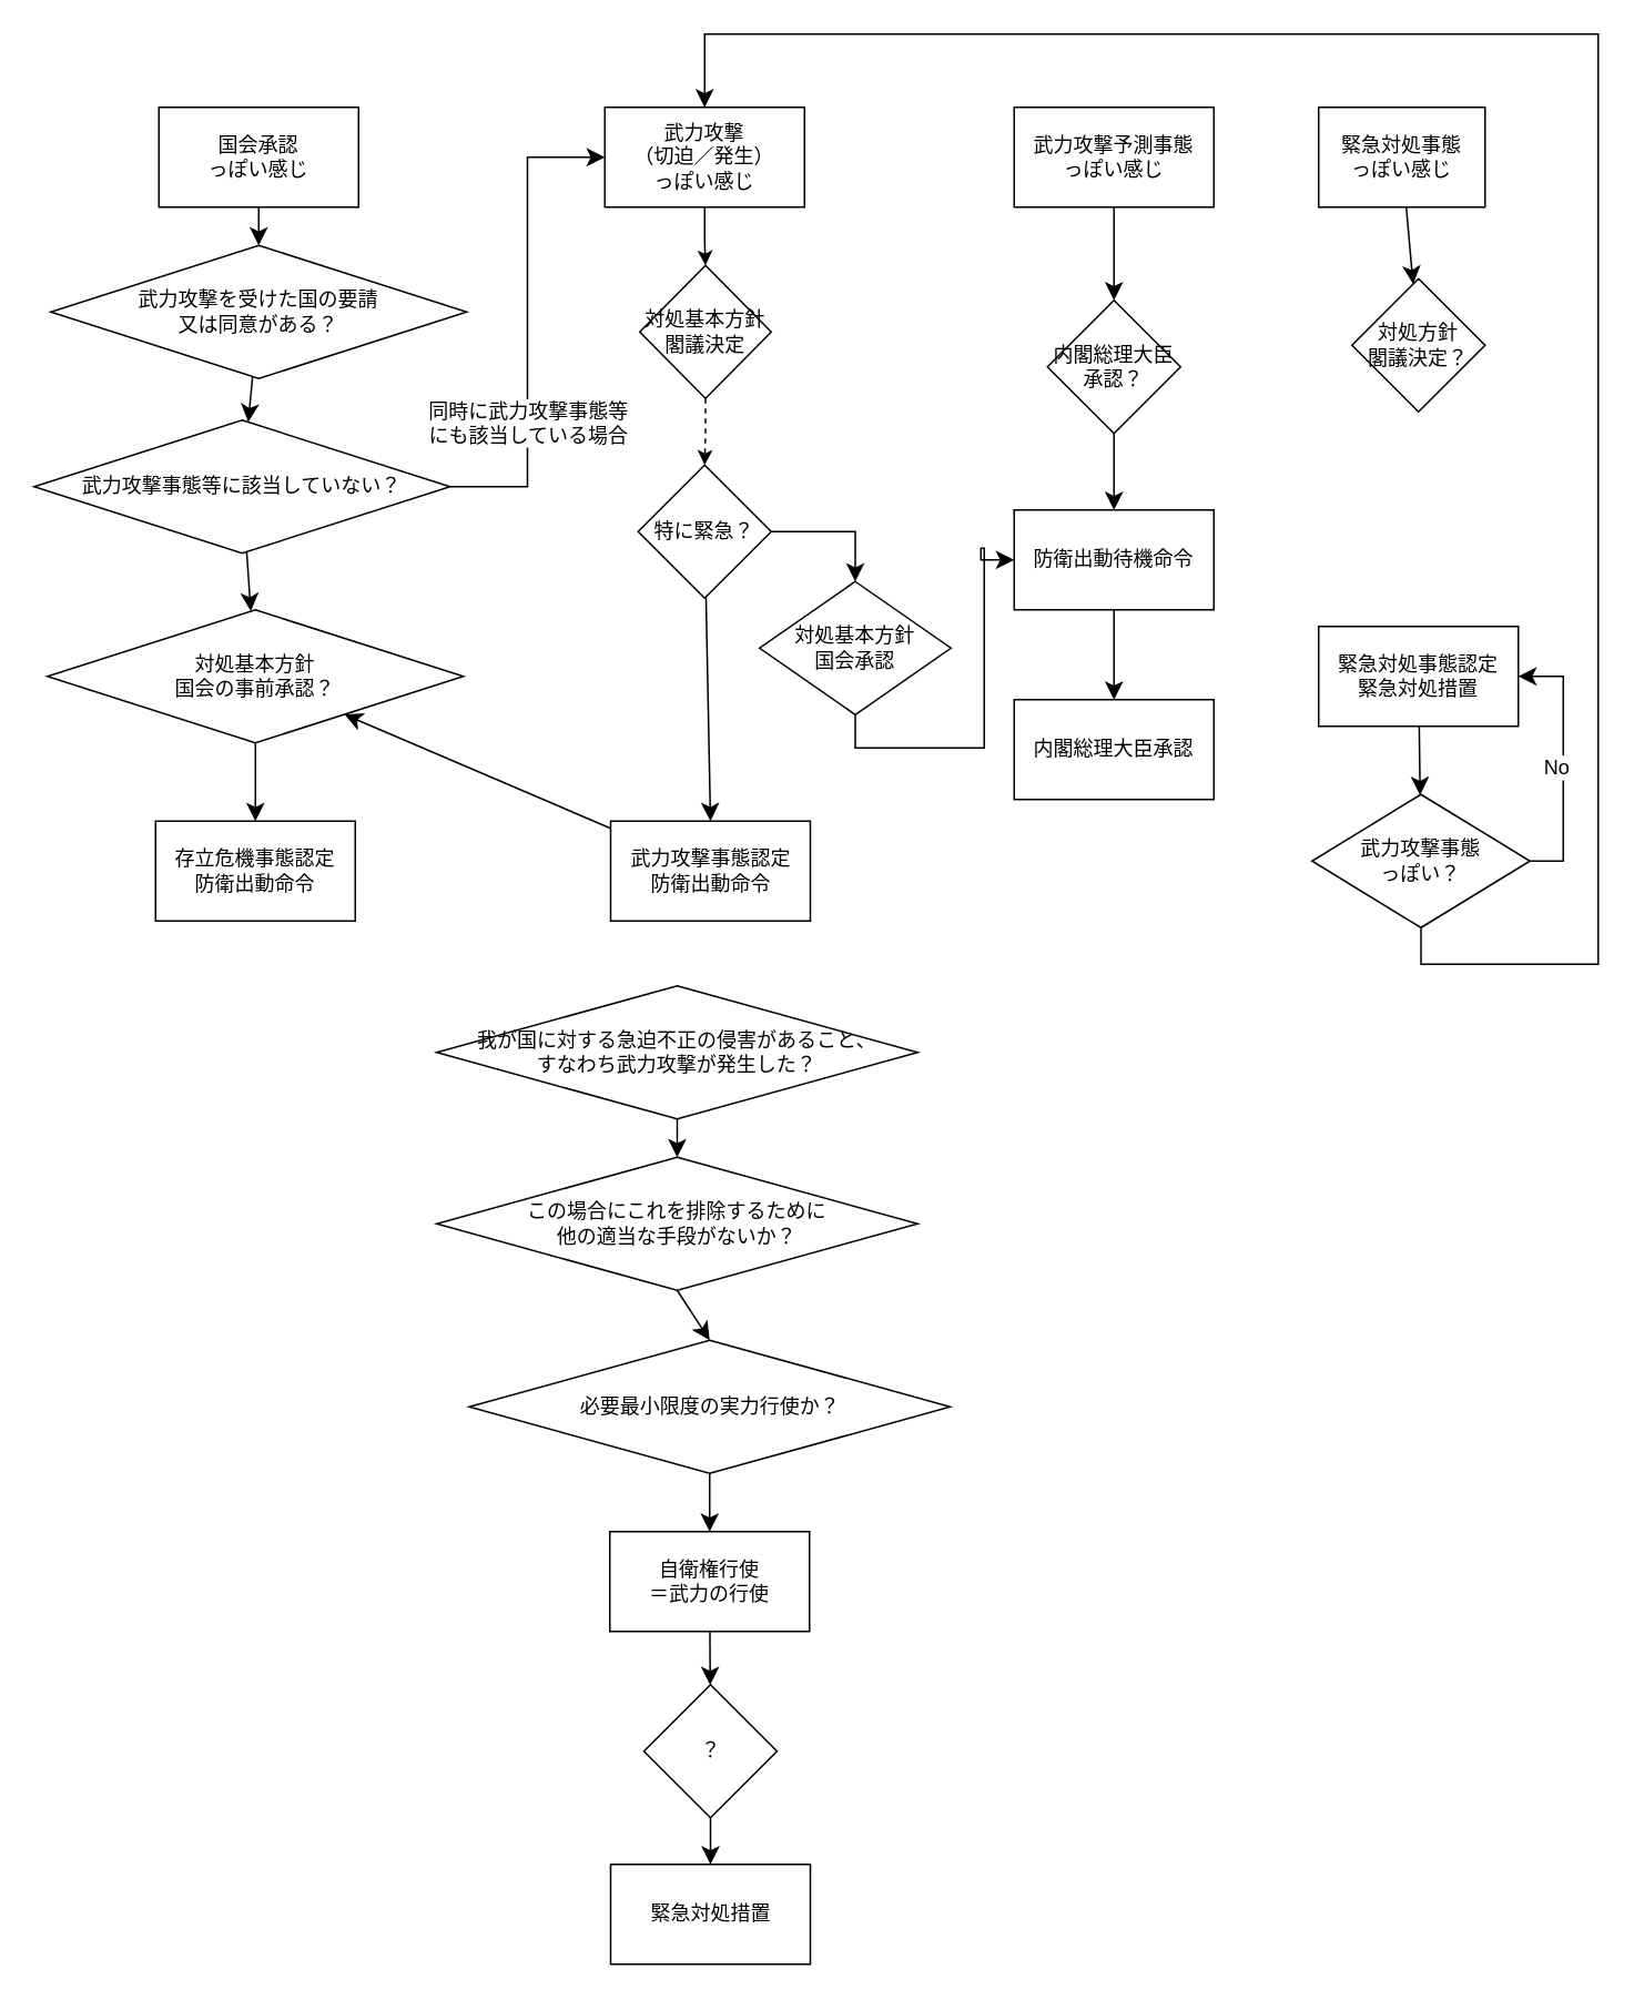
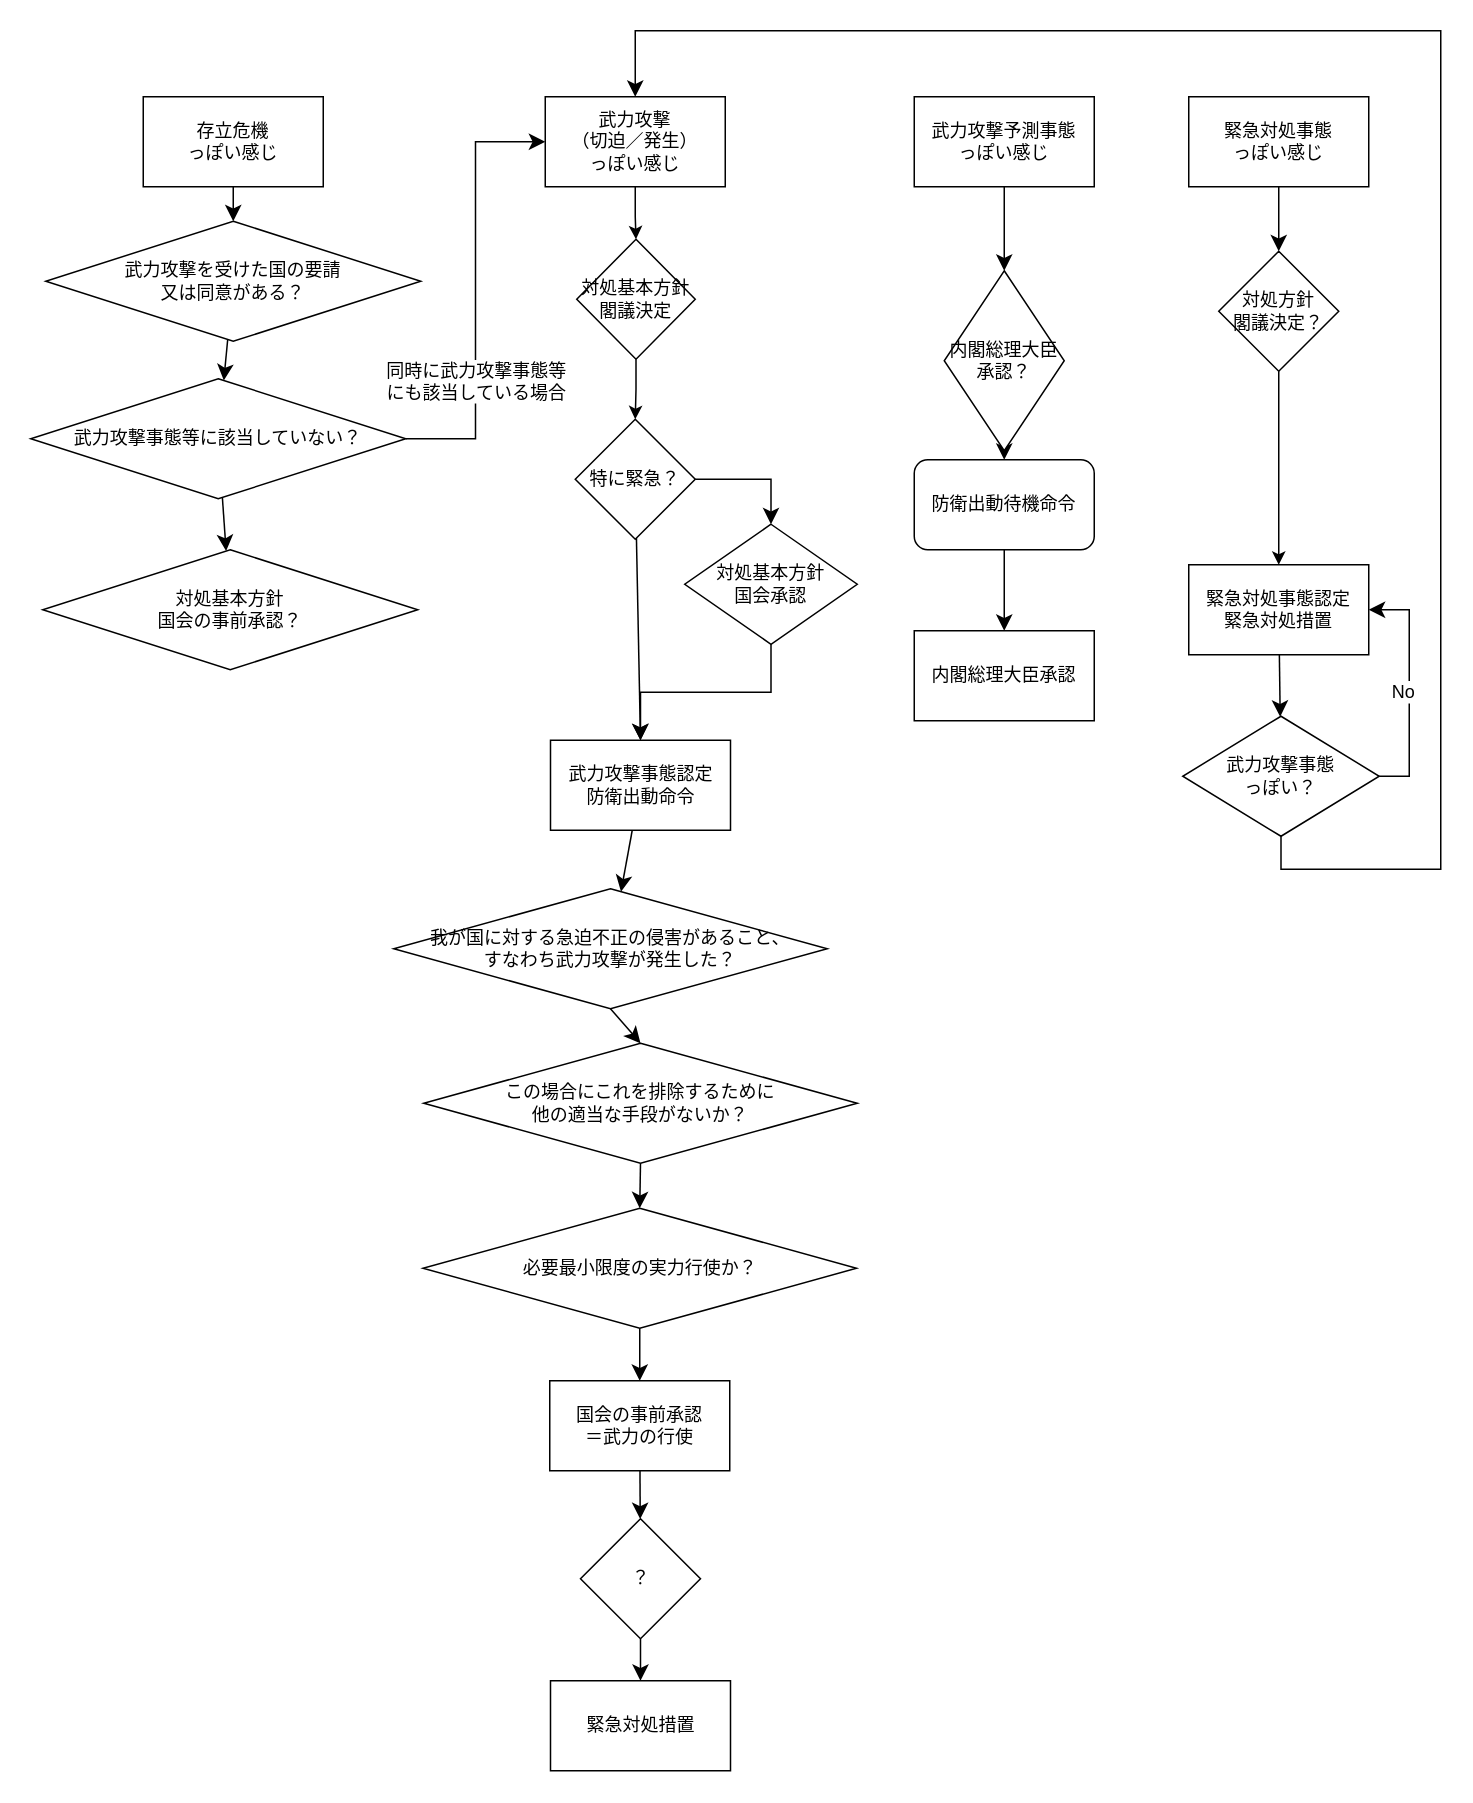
  <mxCell id="0" />
  <mxCell id="1" parent="0" />
  <mxCell id="2" value="" style="edgeStyle=none;curved=1;rounded=0;orthogonalLoop=1;jettySize=auto;html=1;fontSize=12;startSize=8;endSize=8;" parent="1" source="3" target="25" edge="1"><mxGeometry relative="1" as="geometry" /></mxCell>
- <mxCell id="3" value="国会承認&lt;div&gt;っぽい感じ&lt;/div&gt;" style="rounded=0;whiteSpace=wrap;html=1;" parent="1" vertex="1"><mxGeometry x="95" y="64" width="120" height="60" as="geometry" /></mxCell>
+ <mxCell id="3" value="存立危機&lt;div&gt;っぽい感じ&lt;/div&gt;" style="rounded=0;whiteSpace=wrap;html=1;" parent="1" vertex="1"><mxGeometry x="95" y="64" width="120" height="60" as="geometry" /></mxCell>
  <mxCell id="4" value="" style="edgeStyle=orthogonalEdgeStyle;rounded=0;orthogonalLoop=1;jettySize=auto;html=1;" edge="1" parent="1" source="5" target="51"><mxGeometry relative="1" as="geometry" /></mxCell>
  <mxCell id="5" value="武力攻撃&lt;div&gt;（切迫／発生）&lt;/div&gt;&lt;div&gt;っぽい感じ&lt;br&gt;&lt;/div&gt;" style="rounded=0;whiteSpace=wrap;html=1;" parent="1" vertex="1"><mxGeometry x="363" y="64" width="120" height="60" as="geometry" /></mxCell>
  <mxCell id="6" value="" style="edgeStyle=none;curved=1;rounded=0;orthogonalLoop=1;jettySize=auto;html=1;fontSize=12;startSize=8;endSize=8;" parent="1" source="7" target="49" edge="1"><mxGeometry relative="1" as="geometry" /></mxCell>
  <mxCell id="7" value="武力攻撃予測事態&lt;div&gt;っぽい感じ&lt;br&gt;&lt;/div&gt;" style="rounded=0;whiteSpace=wrap;html=1;" parent="1" vertex="1"><mxGeometry x="609" y="64" width="120" height="60" as="geometry" /></mxCell>
- <mxCell id="8" value="&lt;div&gt;存立危機事態認定&lt;br&gt;&lt;/div&gt;防衛出動命令" style="rounded=0;whiteSpace=wrap;html=1;" parent="1" vertex="1"><mxGeometry x="93" y="493" width="120" height="60" as="geometry" /></mxCell>
- <mxCell id="9" value="" style="edgeStyle=none;curved=1;rounded=0;orthogonalLoop=1;jettySize=auto;html=1;fontSize=12;startSize=8;endSize=8;" parent="1" source="10" target="31" edge="1"><mxGeometry relative="1" as="geometry" /></mxCell>
+ <mxCell id="9" value="" style="edgeStyle=none;curved=1;rounded=0;orthogonalLoop=1;jettySize=auto;html=1;fontSize=12;startSize=8;endSize=8;" parent="1" source="10" target="14" edge="1"><mxGeometry relative="1" as="geometry" /></mxCell>
  <mxCell id="10" value="&lt;div&gt;武力攻撃事態認定&lt;br&gt;&lt;/div&gt;防衛出動命令" style="rounded=0;whiteSpace=wrap;html=1;" parent="1" vertex="1"><mxGeometry x="366.5" y="493" width="120" height="60" as="geometry" /></mxCell>
  <mxCell id="11" value="" style="edgeStyle=none;curved=1;rounded=0;orthogonalLoop=1;jettySize=auto;html=1;fontSize=12;startSize=8;endSize=8;" parent="1" source="12" target="32" edge="1"><mxGeometry relative="1" as="geometry" /></mxCell>
- <mxCell id="12" value="防衛出動待機命令" style="rounded=0;whiteSpace=wrap;html=1;" parent="1" vertex="1"><mxGeometry x="609" y="306" width="120" height="60" as="geometry" /></mxCell>
+ <mxCell id="12" value="防衛出動待機命令" style="whiteSpace=wrap;html=1;rounded=1;" parent="1" vertex="1"><mxGeometry x="609" y="306" width="120" height="60" as="geometry" /></mxCell>
  <mxCell id="13" style="edgeStyle=none;curved=1;rounded=0;orthogonalLoop=1;jettySize=auto;html=1;exitX=0.5;exitY=1;exitDx=0;exitDy=0;entryX=0.5;entryY=0;entryDx=0;entryDy=0;fontSize=12;startSize=8;endSize=8;" parent="1" source="14" target="16" edge="1"><mxGeometry relative="1" as="geometry"><mxPoint x="426" y="702" as="targetPoint" /></mxGeometry></mxCell>
  <mxCell id="14" value="我が国に対する急迫不正の侵害があること、&lt;div&gt;すなわち武力攻撃が発生した？&lt;/div&gt;" style="rhombus;whiteSpace=wrap;html=1;rounded=0;" parent="1" vertex="1"><mxGeometry x="262" y="592" width="289" height="80" as="geometry" /></mxCell>
  <mxCell id="15" style="edgeStyle=none;curved=1;rounded=0;orthogonalLoop=1;jettySize=auto;html=1;exitX=0.5;exitY=1;exitDx=0;exitDy=0;entryX=0.5;entryY=0;entryDx=0;entryDy=0;fontSize=12;startSize=8;endSize=8;" parent="1" source="16" target="18" edge="1"><mxGeometry relative="1" as="geometry" /></mxCell>
- <mxCell id="16" value="この場合にこれを排除するために&lt;div&gt;他の適当な手段がないか？&lt;br&gt;&lt;/div&gt;" style="rhombus;whiteSpace=wrap;html=1;rounded=0;" parent="1" vertex="1"><mxGeometry x="262" y="695" width="289" height="80" as="geometry" /></mxCell>
+ <mxCell id="16" value="この場合にこれを排除するために&lt;div&gt;他の適当な手段がないか？&lt;br&gt;&lt;/div&gt;" style="rhombus;whiteSpace=wrap;html=1;rounded=0;" parent="1" vertex="1"><mxGeometry x="282" y="695" width="289" height="80" as="geometry" /></mxCell>
  <mxCell id="17" value="" style="edgeStyle=none;curved=1;rounded=0;orthogonalLoop=1;jettySize=auto;html=1;fontSize=12;startSize=8;endSize=8;" parent="1" source="18" target="20" edge="1"><mxGeometry relative="1" as="geometry" /></mxCell>
  <mxCell id="18" value="&lt;div&gt;必要最小限度の実力行使か？&lt;br&gt;&lt;/div&gt;" style="rhombus;whiteSpace=wrap;html=1;rounded=0;" parent="1" vertex="1"><mxGeometry x="281.5" y="805" width="289" height="80" as="geometry" /></mxCell>
  <mxCell id="19" value="" style="edgeStyle=none;curved=1;rounded=0;orthogonalLoop=1;jettySize=auto;html=1;fontSize=12;startSize=8;endSize=8;" parent="1" source="20" target="22" edge="1"><mxGeometry relative="1" as="geometry" /></mxCell>
- <mxCell id="20" value="自衛権行使&lt;div&gt;＝武力の行使&lt;/div&gt;" style="whiteSpace=wrap;html=1;rounded=0;" parent="1" vertex="1"><mxGeometry x="366" y="920" width="120" height="60" as="geometry" /></mxCell>
+ <mxCell id="20" value="国会の事前承認&lt;div&gt;＝武力の行使&lt;/div&gt;" style="whiteSpace=wrap;html=1;rounded=0;" parent="1" vertex="1"><mxGeometry x="366" y="920" width="120" height="60" as="geometry" /></mxCell>
  <mxCell id="21" value="" style="edgeStyle=none;curved=1;rounded=0;orthogonalLoop=1;jettySize=auto;html=1;fontSize=12;startSize=8;endSize=8;" parent="1" source="22" target="23" edge="1"><mxGeometry relative="1" as="geometry" /></mxCell>
  <mxCell id="22" value="？" style="rhombus;whiteSpace=wrap;html=1;rounded=0;" parent="1" vertex="1"><mxGeometry x="386.5" y="1012" width="80" height="80" as="geometry" /></mxCell>
  <mxCell id="23" value="緊急対処措置" style="whiteSpace=wrap;html=1;rounded=0;" parent="1" vertex="1"><mxGeometry x="366.5" y="1120" width="120" height="60" as="geometry" /></mxCell>
  <mxCell id="24" value="" style="edgeStyle=none;curved=1;rounded=0;orthogonalLoop=1;jettySize=auto;html=1;fontSize=12;startSize=8;endSize=8;" parent="1" source="25" target="29" edge="1"><mxGeometry relative="1" as="geometry" /></mxCell>
  <mxCell id="25" value="武力攻撃を受けた国の要請&lt;div&gt;又は同意がある？&lt;/div&gt;" style="rhombus;whiteSpace=wrap;html=1;rounded=0;" parent="1" vertex="1"><mxGeometry x="30" y="147" width="250" height="80" as="geometry" /></mxCell>
  <mxCell id="26" value="" style="edgeStyle=none;curved=1;rounded=0;orthogonalLoop=1;jettySize=auto;html=1;fontSize=12;startSize=8;endSize=8;" parent="1" source="29" target="31" edge="1"><mxGeometry relative="1" as="geometry" /></mxCell>
  <mxCell id="27" style="edgeStyle=orthogonalEdgeStyle;rounded=0;orthogonalLoop=1;jettySize=auto;html=1;exitX=1;exitY=0.5;exitDx=0;exitDy=0;entryX=0;entryY=0.5;entryDx=0;entryDy=0;fontSize=12;startSize=8;endSize=8;" parent="1" source="29" target="5" edge="1"><mxGeometry relative="1" as="geometry" /></mxCell>
  <mxCell id="28" value="同時に武力攻撃事態等&lt;div&gt;にも該当している場合&lt;/div&gt;" style="edgeLabel;html=1;align=center;verticalAlign=middle;resizable=0;points=[];fontSize=12;" parent="27" vertex="1" connectable="0"><mxGeometry x="-0.528" relative="1" as="geometry"><mxPoint y="-16" as="offset" /></mxGeometry></mxCell>
  <mxCell id="29" value="武力攻撃事態等に該当していない？" style="rhombus;whiteSpace=wrap;html=1;rounded=0;" parent="1" vertex="1"><mxGeometry x="20" y="252" width="250" height="80" as="geometry" /></mxCell>
- <mxCell id="30" value="" style="edgeStyle=none;curved=1;rounded=0;orthogonalLoop=1;jettySize=auto;html=1;fontSize=12;startSize=8;endSize=8;" parent="1" source="31" target="8" edge="1"><mxGeometry relative="1" as="geometry" /></mxCell>
  <mxCell id="31" value="&lt;div&gt;対処基本方針&lt;/div&gt;国会の事前承認？" style="rhombus;whiteSpace=wrap;html=1;rounded=0;" parent="1" vertex="1"><mxGeometry x="28" y="366" width="250" height="80" as="geometry" /></mxCell>
  <mxCell id="32" value="内閣総理大臣承認" style="whiteSpace=wrap;html=1;rounded=0;" parent="1" vertex="1"><mxGeometry x="609" y="420" width="120" height="60" as="geometry" /></mxCell>
  <mxCell id="33" style="edgeStyle=none;curved=1;rounded=0;orthogonalLoop=1;jettySize=auto;html=1;fontSize=12;startSize=8;endSize=8;entryX=0.5;entryY=0;entryDx=0;entryDy=0;" parent="1" source="35" target="10" edge="1"><mxGeometry relative="1" as="geometry"><mxPoint x="423" y="274.286" as="targetPoint" /></mxGeometry></mxCell>
  <mxCell id="34" style="edgeStyle=orthogonalEdgeStyle;rounded=0;orthogonalLoop=1;jettySize=auto;html=1;exitX=1;exitY=0.5;exitDx=0;exitDy=0;entryX=0.5;entryY=0;entryDx=0;entryDy=0;fontSize=12;startSize=8;endSize=8;" parent="1" source="35" target="37" edge="1"><mxGeometry relative="1" as="geometry" /></mxCell>
  <mxCell id="35" value="特に緊急？" style="rhombus;whiteSpace=wrap;html=1;rounded=0;" parent="1" vertex="1"><mxGeometry x="383" y="279" width="80" height="80" as="geometry" /></mxCell>
- <mxCell id="36" style="edgeStyle=orthogonalEdgeStyle;rounded=0;orthogonalLoop=1;jettySize=auto;html=1;exitX=0.5;exitY=1;exitDx=0;exitDy=0;fontSize=12;startSize=8;endSize=8;" parent="1" source="37" target="12" edge="1"><mxGeometry relative="1" as="geometry" /></mxCell>
+ <mxCell id="36" style="edgeStyle=orthogonalEdgeStyle;rounded=0;orthogonalLoop=1;jettySize=auto;html=1;exitX=0.5;exitY=1;exitDx=0;exitDy=0;entryX=0.5;entryY=0;entryDx=0;entryDy=0;fontSize=12;startSize=8;endSize=8;" parent="1" source="37" target="10" edge="1"><mxGeometry relative="1" as="geometry" /></mxCell>
  <mxCell id="37" value="&lt;div&gt;対処基本方針&lt;/div&gt;国会承認" style="rhombus;whiteSpace=wrap;html=1;rounded=0;" parent="1" vertex="1"><mxGeometry x="456" y="349" width="115" height="80" as="geometry" /></mxCell>
  <mxCell id="38" value="" style="edgeStyle=none;curved=1;rounded=0;orthogonalLoop=1;jettySize=auto;html=1;fontSize=12;startSize=8;endSize=8;" parent="1" source="39" target="41" edge="1"><mxGeometry relative="1" as="geometry" /></mxCell>
- <mxCell id="39" value="緊急対処事態&lt;div&gt;っぽい感じ&lt;br&gt;&lt;/div&gt;" style="rounded=0;whiteSpace=wrap;html=1;" parent="1" vertex="1"><mxGeometry x="792" y="64" width="100" height="60" as="geometry" /></mxCell>
+ <mxCell id="39" value="緊急対処事態&lt;div&gt;っぽい感じ&lt;br&gt;&lt;/div&gt;" style="rounded=0;whiteSpace=wrap;html=1;" parent="1" vertex="1"><mxGeometry x="792" y="64" width="120" height="60" as="geometry" /></mxCell>
+ <mxCell id="40" style="edgeStyle=orthogonalEdgeStyle;rounded=0;orthogonalLoop=1;jettySize=auto;html=1;exitX=0.5;exitY=1;exitDx=0;exitDy=0;entryX=0.5;entryY=0;entryDx=0;entryDy=0;" edge="1" parent="1" source="41" target="43"><mxGeometry relative="1" as="geometry" /></mxCell>
  <mxCell id="41" value="対処方針&lt;div&gt;閣議決定？&lt;/div&gt;" style="rhombus;whiteSpace=wrap;html=1;rounded=0;" parent="1" vertex="1"><mxGeometry x="812" y="167" width="80" height="80" as="geometry" /></mxCell>
  <mxCell id="42" value="" style="edgeStyle=none;curved=1;rounded=0;orthogonalLoop=1;jettySize=auto;html=1;fontSize=12;startSize=8;endSize=8;" parent="1" source="43" target="47" edge="1"><mxGeometry relative="1" as="geometry" /></mxCell>
  <mxCell id="43" value="&lt;div&gt;緊急対処事態認定&lt;/div&gt;緊急対処措置" style="whiteSpace=wrap;html=1;rounded=0;" parent="1" vertex="1"><mxGeometry x="792" y="376" width="120" height="60" as="geometry" /></mxCell>
  <mxCell id="44" style="edgeStyle=orthogonalEdgeStyle;rounded=0;orthogonalLoop=1;jettySize=auto;html=1;exitX=1;exitY=0.5;exitDx=0;exitDy=0;entryX=1;entryY=0.5;entryDx=0;entryDy=0;fontSize=12;startSize=8;endSize=8;" parent="1" source="47" target="43" edge="1"><mxGeometry relative="1" as="geometry" /></mxCell>
  <mxCell id="45" value="No" style="edgeLabel;html=1;align=center;verticalAlign=middle;resizable=0;points=[];fontSize=12;" parent="44" vertex="1" connectable="0"><mxGeometry x="-0.025" y="5" relative="1" as="geometry"><mxPoint as="offset" /></mxGeometry></mxCell>
  <mxCell id="46" style="edgeStyle=orthogonalEdgeStyle;rounded=0;orthogonalLoop=1;jettySize=auto;html=1;exitX=0.5;exitY=1;exitDx=0;exitDy=0;entryX=0.5;entryY=0;entryDx=0;entryDy=0;fontSize=12;startSize=8;endSize=8;" parent="1" source="47" target="5" edge="1"><mxGeometry relative="1" as="geometry"><Array as="points"><mxPoint x="854" y="579" /><mxPoint x="960" y="579" /><mxPoint x="960" y="20" /><mxPoint x="423" y="20" /></Array></mxGeometry></mxCell>
  <mxCell id="47" value="武力攻撃事態&lt;div&gt;っぽい？&lt;/div&gt;" style="rhombus;whiteSpace=wrap;html=1;rounded=0;" parent="1" vertex="1"><mxGeometry x="788" y="477" width="131" height="80" as="geometry" /></mxCell>
  <mxCell id="48" style="edgeStyle=none;curved=1;rounded=0;orthogonalLoop=1;jettySize=auto;html=1;exitX=0.5;exitY=1;exitDx=0;exitDy=0;fontSize=12;startSize=8;endSize=8;" parent="1" source="49" target="12" edge="1"><mxGeometry relative="1" as="geometry" /></mxCell>
- <mxCell id="49" value="内閣総理大臣承認？" style="rhombus;whiteSpace=wrap;html=1;rounded=0;" parent="1" vertex="1"><mxGeometry x="629" y="180" width="80" height="80" as="geometry" /></mxCell>
- <mxCell id="50" style="edgeStyle=orthogonalEdgeStyle;rounded=0;orthogonalLoop=1;jettySize=auto;html=1;exitX=0.5;exitY=1;exitDx=0;exitDy=0;entryX=0.5;entryY=0;entryDx=0;entryDy=0;dashed=1;" edge="1" parent="1" source="51" target="35"><mxGeometry relative="1" as="geometry" /></mxCell>
+ <mxCell id="49" value="内閣総理大臣承認？" style="rhombus;whiteSpace=wrap;html=1;rounded=0;" parent="1" vertex="1"><mxGeometry x="629" y="180" width="80" height="120" as="geometry" /></mxCell>
+ <mxCell id="50" style="edgeStyle=orthogonalEdgeStyle;rounded=0;orthogonalLoop=1;jettySize=auto;html=1;exitX=0.5;exitY=1;exitDx=0;exitDy=0;entryX=0.5;entryY=0;entryDx=0;entryDy=0;" edge="1" parent="1" source="51" target="35"><mxGeometry relative="1" as="geometry" /></mxCell>
  <mxCell id="51" value="対処基本方針&lt;div&gt;閣議決定&lt;/div&gt;" style="rhombus;whiteSpace=wrap;html=1;rounded=0;" vertex="1" parent="1"><mxGeometry x="384" width="79" height="80" as="geometry" y="159" /></mxCell>
